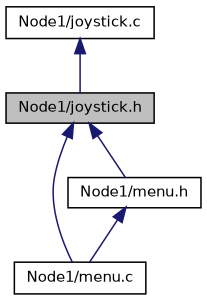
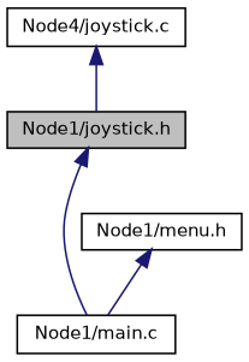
  digraph {
    node [color=black fillcolor=white fontname=Helvetica fontsize=10 shape=record style=filled]
    edge [color=midnightblue dir=back fontname=Helvetica fontsize=10 labelfontname=Helvetica labelfontsize=10 style=solid]
    n1 [fillcolor=grey75 fontcolor=black height=0.2 label="Node1/joystick.h" width=0.4]
-   n2 [height=0.2 label="Node1/menu.c" width=0.4]
+   n2 [height=0.2 label="Node1/main.c" width=0.4]
    n3 [height=0.2 label="Node1/menu.h" width=0.4]
-   n4 [height=0.2 label="Node1/joystick.c" width=0.4]
+   n4 [height=0.2 label="Node4/joystick.c" width=0.4]
    n1 -> n2
-   n1 -> n3
    n3 -> n2
    n4 -> n1
  }
